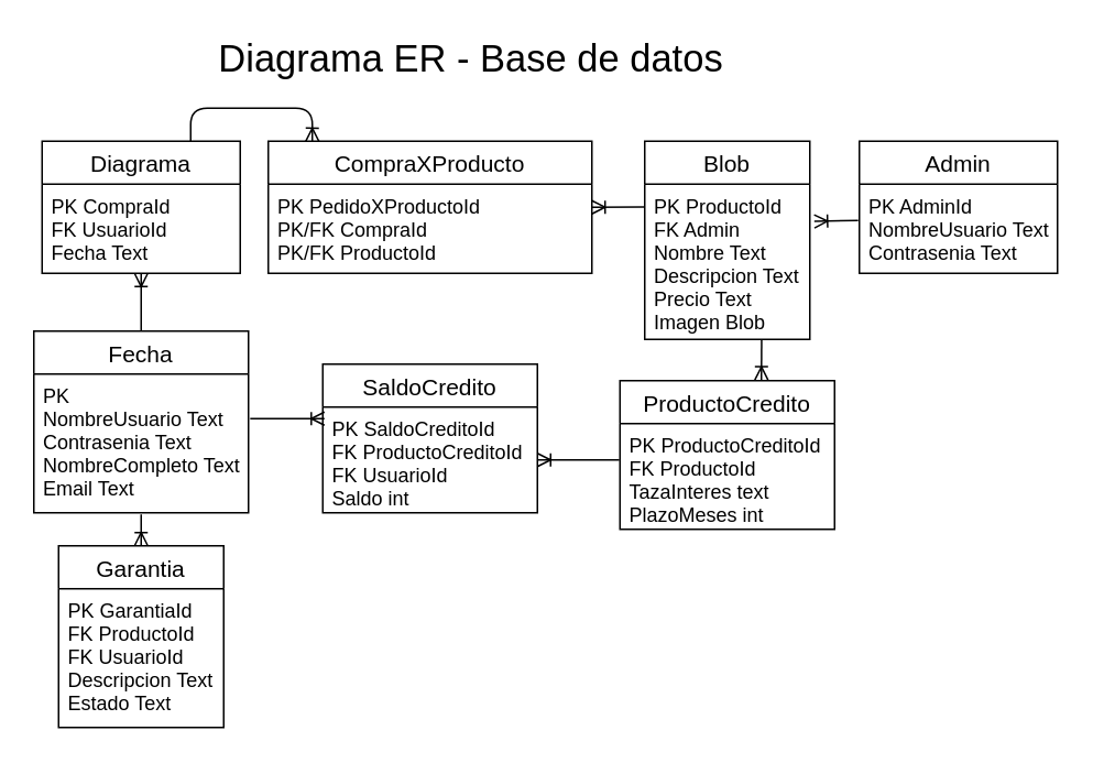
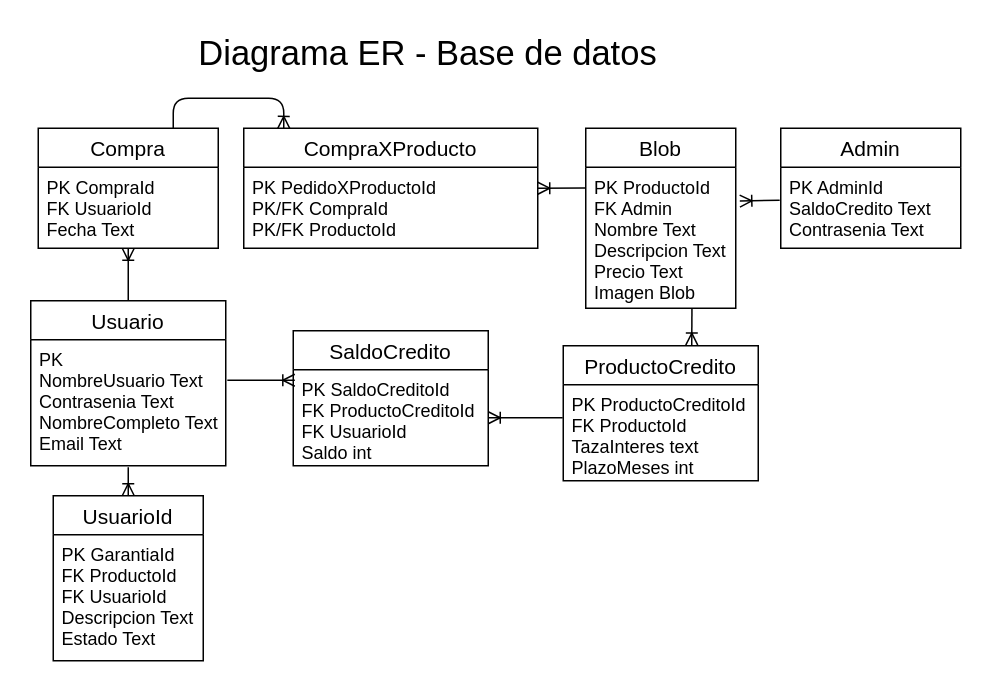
  <mxCell id="0" />
  <mxCell id="1" parent="0" />
  <mxCell id="2" value="&lt;font style=&quot;font-size: 23px&quot;&gt;Diagrama ER - Base de datos&lt;/font&gt;" style="text;html=1;strokeColor=none;fillColor=none;align=center;verticalAlign=middle;whiteSpace=wrap;rounded=0;" parent="1" vertex="1"><mxGeometry x="115" y="20" width="340" height="30" as="geometry" /></mxCell>
  <mxCell id="3" value="" style="fontSize=12;html=1;endArrow=ERoneToMany;exitX=0.5;exitY=0;exitDx=0;exitDy=0;entryX=0.5;entryY=1;entryDx=0;entryDy=0;entryPerimeter=0;" parent="1" source="11" target="14" edge="1"><mxGeometry width="100" height="100" relative="1" as="geometry"><mxPoint x="220" y="430" as="sourcePoint" /><mxPoint x="320" y="330" as="targetPoint" /></mxGeometry></mxCell>
  <mxCell id="4" style="orthogonalLoop=1;jettySize=auto;html=1;exitX=1.008;exitY=0.321;exitDx=0;exitDy=0;entryX=0.008;entryY=0.109;entryDx=0;entryDy=0;endArrow=ERoneToMany;fontSize=12;exitPerimeter=0;entryPerimeter=0;" parent="1" source="12" target="16" edge="1"><mxGeometry relative="1" as="geometry" /></mxCell>
  <mxCell id="5" style="orthogonalLoop=1;jettySize=auto;html=1;exitX=-0.003;exitY=0.344;exitDx=0;exitDy=0;entryX=1;entryY=0.5;entryDx=0;entryDy=0;endArrow=ERoneToMany;fontSize=12;exitPerimeter=0;" parent="1" source="20" target="16" edge="1"><mxGeometry relative="1" as="geometry" /></mxCell>
  <mxCell id="6" style="orthogonalLoop=1;jettySize=auto;html=1;exitX=0.708;exitY=1.002;exitDx=0;exitDy=0;entryX=0.659;entryY=-0.005;entryDx=0;entryDy=0;endArrow=ERoneToMany;fontSize=12;exitPerimeter=0;entryPerimeter=0;" parent="1" source="22" target="19" edge="1"><mxGeometry relative="1" as="geometry" /></mxCell>
  <mxCell id="7" style="orthogonalLoop=1;jettySize=auto;html=1;entryX=0.5;entryY=0;entryDx=0;entryDy=0;endArrow=ERoneToMany;fontSize=12;exitX=0.5;exitY=1.012;exitDx=0;exitDy=0;exitPerimeter=0;" parent="1" source="12" target="25" edge="1"><mxGeometry relative="1" as="geometry"><mxPoint x="75" y="312" as="sourcePoint" /></mxGeometry></mxCell>
  <mxCell id="8" style="edgeStyle=orthogonalEdgeStyle;orthogonalLoop=1;jettySize=auto;html=1;exitX=0.75;exitY=0;exitDx=0;exitDy=0;entryX=0.136;entryY=0.001;entryDx=0;entryDy=0;entryPerimeter=0;endArrow=ERoneToMany;fontSize=12;" edge="1" parent="1" source="13" target="17"><mxGeometry relative="1" as="geometry" /></mxCell>
  <mxCell id="9" style="edgeStyle=none;orthogonalLoop=1;jettySize=auto;html=1;exitX=-0.006;exitY=0.406;exitDx=0;exitDy=0;entryX=1.027;entryY=0.24;entryDx=0;entryDy=0;entryPerimeter=0;endArrow=ERoneToMany;fontSize=12;exitPerimeter=0;" edge="1" parent="1" source="24" target="22"><mxGeometry relative="1" as="geometry" /></mxCell>
  <mxCell id="10" style="edgeStyle=none;orthogonalLoop=1;jettySize=auto;html=1;exitX=-0.003;exitY=0.147;exitDx=0;exitDy=0;entryX=1;entryY=0.5;entryDx=0;entryDy=0;endArrow=ERoneToMany;fontSize=12;exitPerimeter=0;" edge="1" parent="1" source="22" target="17"><mxGeometry relative="1" as="geometry" /></mxCell>
- <mxCell id="11" value="Fecha" style="swimlane;fontStyle=0;childLayout=stackLayout;horizontal=1;startSize=26;horizontalStack=0;resizeParent=1;resizeParentMax=0;resizeLast=0;collapsible=1;marginBottom=0;align=center;fontSize=14;" parent="1" vertex="1"><mxGeometry x="20" y="200" width="130" height="110" as="geometry" /></mxCell>
+ <mxCell id="11" value="Usuario" style="swimlane;fontStyle=0;childLayout=stackLayout;horizontal=1;startSize=26;horizontalStack=0;resizeParent=1;resizeParentMax=0;resizeLast=0;collapsible=1;marginBottom=0;align=center;fontSize=14;" parent="1" vertex="1"><mxGeometry x="20" y="200" width="130" height="110" as="geometry" /></mxCell>
  <mxCell id="12" value="PK  &#10;NombreUsuario Text&#10;Contrasenia Text&#10;NombreCompleto Text&#10;Email Text" style="text;strokeColor=none;fillColor=none;spacingLeft=4;spacingRight=4;overflow=hidden;rotatable=0;points=[[0,0.5],[1,0.5]];portConstraint=eastwest;fontSize=12;" parent="11" vertex="1"><mxGeometry y="26" width="130" height="84" as="geometry" /></mxCell>
- <mxCell id="13" value="Diagrama" style="swimlane;fontStyle=0;childLayout=stackLayout;horizontal=1;startSize=26;horizontalStack=0;resizeParent=1;resizeParentMax=0;resizeLast=0;collapsible=1;marginBottom=0;align=center;fontSize=14;" parent="1" vertex="1"><mxGeometry x="25" y="85" width="120" height="80" as="geometry" /></mxCell>
+ <mxCell id="13" value="Compra" style="swimlane;fontStyle=0;childLayout=stackLayout;horizontal=1;startSize=26;horizontalStack=0;resizeParent=1;resizeParentMax=0;resizeLast=0;collapsible=1;marginBottom=0;align=center;fontSize=14;" parent="1" vertex="1"><mxGeometry x="25" y="85" width="120" height="80" as="geometry" /></mxCell>
  <mxCell id="14" value="PK CompraId&#10;FK UsuarioId&#10;Fecha Text" style="text;strokeColor=none;fillColor=none;spacingLeft=4;spacingRight=4;overflow=hidden;rotatable=0;points=[[0,0.5],[1,0.5]];portConstraint=eastwest;fontSize=12;" parent="13" vertex="1"><mxGeometry y="26" width="120" height="54" as="geometry" /></mxCell>
  <mxCell id="15" value="SaldoCredito" style="swimlane;fontStyle=0;childLayout=stackLayout;horizontal=1;startSize=26;horizontalStack=0;resizeParent=1;resizeParentMax=0;resizeLast=0;collapsible=1;marginBottom=0;align=center;fontSize=14;" parent="1" vertex="1"><mxGeometry x="195" y="220" width="130" height="90" as="geometry" /></mxCell>
  <mxCell id="16" value="PK SaldoCreditoId&#10;FK ProductoCreditoId&#10;FK UsuarioId&#10;Saldo int" style="text;strokeColor=none;fillColor=none;spacingLeft=4;spacingRight=4;overflow=hidden;rotatable=0;points=[[0,0.5],[1,0.5]];portConstraint=eastwest;fontSize=12;" parent="15" vertex="1"><mxGeometry y="26" width="130" height="64" as="geometry" /></mxCell>
  <mxCell id="17" value="CompraXProducto" style="swimlane;fontStyle=0;childLayout=stackLayout;horizontal=1;startSize=26;horizontalStack=0;resizeParent=1;resizeParentMax=0;resizeLast=0;collapsible=1;marginBottom=0;align=center;fontSize=14;" vertex="1" parent="1"><mxGeometry x="162" y="85" width="196" height="80" as="geometry" /></mxCell>
  <mxCell id="18" value="PK PedidoXProductoId&#10;PK/FK CompraId&#10;PK/FK ProductoId" style="text;strokeColor=none;fillColor=none;spacingLeft=4;spacingRight=4;overflow=hidden;rotatable=0;points=[[0,0.5],[1,0.5]];portConstraint=eastwest;fontSize=12;" vertex="1" parent="17"><mxGeometry y="26" width="196" height="54" as="geometry" /></mxCell>
  <mxCell id="19" value="ProductoCredito" style="swimlane;fontStyle=0;childLayout=stackLayout;horizontal=1;startSize=26;horizontalStack=0;resizeParent=1;resizeParentMax=0;resizeLast=0;collapsible=1;marginBottom=0;align=center;fontSize=14;" parent="1" vertex="1"><mxGeometry x="375" y="230" width="130" height="90" as="geometry" /></mxCell>
  <mxCell id="20" value="PK ProductoCreditoId&#10;FK ProductoId&#10;TazaInteres text&#10;PlazoMeses int" style="text;strokeColor=none;fillColor=none;spacingLeft=4;spacingRight=4;overflow=hidden;rotatable=0;points=[[0,0.5],[1,0.5]];portConstraint=eastwest;fontSize=12;" parent="19" vertex="1"><mxGeometry y="26" width="130" height="64" as="geometry" /></mxCell>
  <mxCell id="21" value="Blob" style="swimlane;fontStyle=0;childLayout=stackLayout;horizontal=1;startSize=26;horizontalStack=0;resizeParent=1;resizeParentMax=0;resizeLast=0;collapsible=1;marginBottom=0;align=center;fontSize=14;" parent="1" vertex="1"><mxGeometry x="390" y="85" width="100" height="120" as="geometry" /></mxCell>
  <mxCell id="22" value="PK ProductoId&#10;FK Admin&#10;Nombre Text&#10;Descripcion Text&#10;Precio Text&#10;Imagen Blob&#10;&#10;" style="text;strokeColor=none;fillColor=none;spacingLeft=4;spacingRight=4;overflow=hidden;rotatable=0;points=[[0,0.5],[1,0.5]];portConstraint=eastwest;fontSize=12;" parent="21" vertex="1"><mxGeometry y="26" width="100" height="94" as="geometry" /></mxCell>
  <mxCell id="23" value="Admin" style="swimlane;fontStyle=0;childLayout=stackLayout;horizontal=1;startSize=26;horizontalStack=0;resizeParent=1;resizeParentMax=0;resizeLast=0;collapsible=1;marginBottom=0;align=center;fontSize=14;" parent="1" vertex="1"><mxGeometry x="520" y="85" width="120" height="80" as="geometry" /></mxCell>
- <mxCell id="24" value="PK AdminId&#10;NombreUsuario Text&#10;Contrasenia Text" style="text;strokeColor=none;fillColor=none;spacingLeft=4;spacingRight=4;overflow=hidden;rotatable=0;points=[[0,0.5],[1,0.5]];portConstraint=eastwest;fontSize=12;" parent="23" vertex="1"><mxGeometry y="26" width="120" height="54" as="geometry" /></mxCell>
- <mxCell id="25" value="Garantia" style="swimlane;fontStyle=0;childLayout=stackLayout;horizontal=1;startSize=26;horizontalStack=0;resizeParent=1;resizeParentMax=0;resizeLast=0;collapsible=1;marginBottom=0;align=center;fontSize=14;" parent="1" vertex="1"><mxGeometry x="35" y="330" width="100" height="110" as="geometry" /></mxCell>
+ <mxCell id="24" value="PK AdminId&#10;SaldoCredito Text&#10;Contrasenia Text" style="text;strokeColor=none;fillColor=none;spacingLeft=4;spacingRight=4;overflow=hidden;rotatable=0;points=[[0,0.5],[1,0.5]];portConstraint=eastwest;fontSize=12;" parent="23" vertex="1"><mxGeometry y="26" width="120" height="54" as="geometry" /></mxCell>
+ <mxCell id="25" value="UsuarioId" style="swimlane;fontStyle=0;childLayout=stackLayout;horizontal=1;startSize=26;horizontalStack=0;resizeParent=1;resizeParentMax=0;resizeLast=0;collapsible=1;marginBottom=0;align=center;fontSize=14;" parent="1" vertex="1"><mxGeometry x="35" y="330" width="100" height="110" as="geometry" /></mxCell>
  <mxCell id="26" value="PK GarantiaId&#10;FK ProductoId&#10;FK UsuarioId&#10;Descripcion Text&#10;Estado Text" style="text;strokeColor=none;fillColor=none;spacingLeft=4;spacingRight=4;overflow=hidden;rotatable=0;points=[[0,0.5],[1,0.5]];portConstraint=eastwest;fontSize=12;" parent="25" vertex="1"><mxGeometry y="26" width="100" height="84" as="geometry" /></mxCell>
